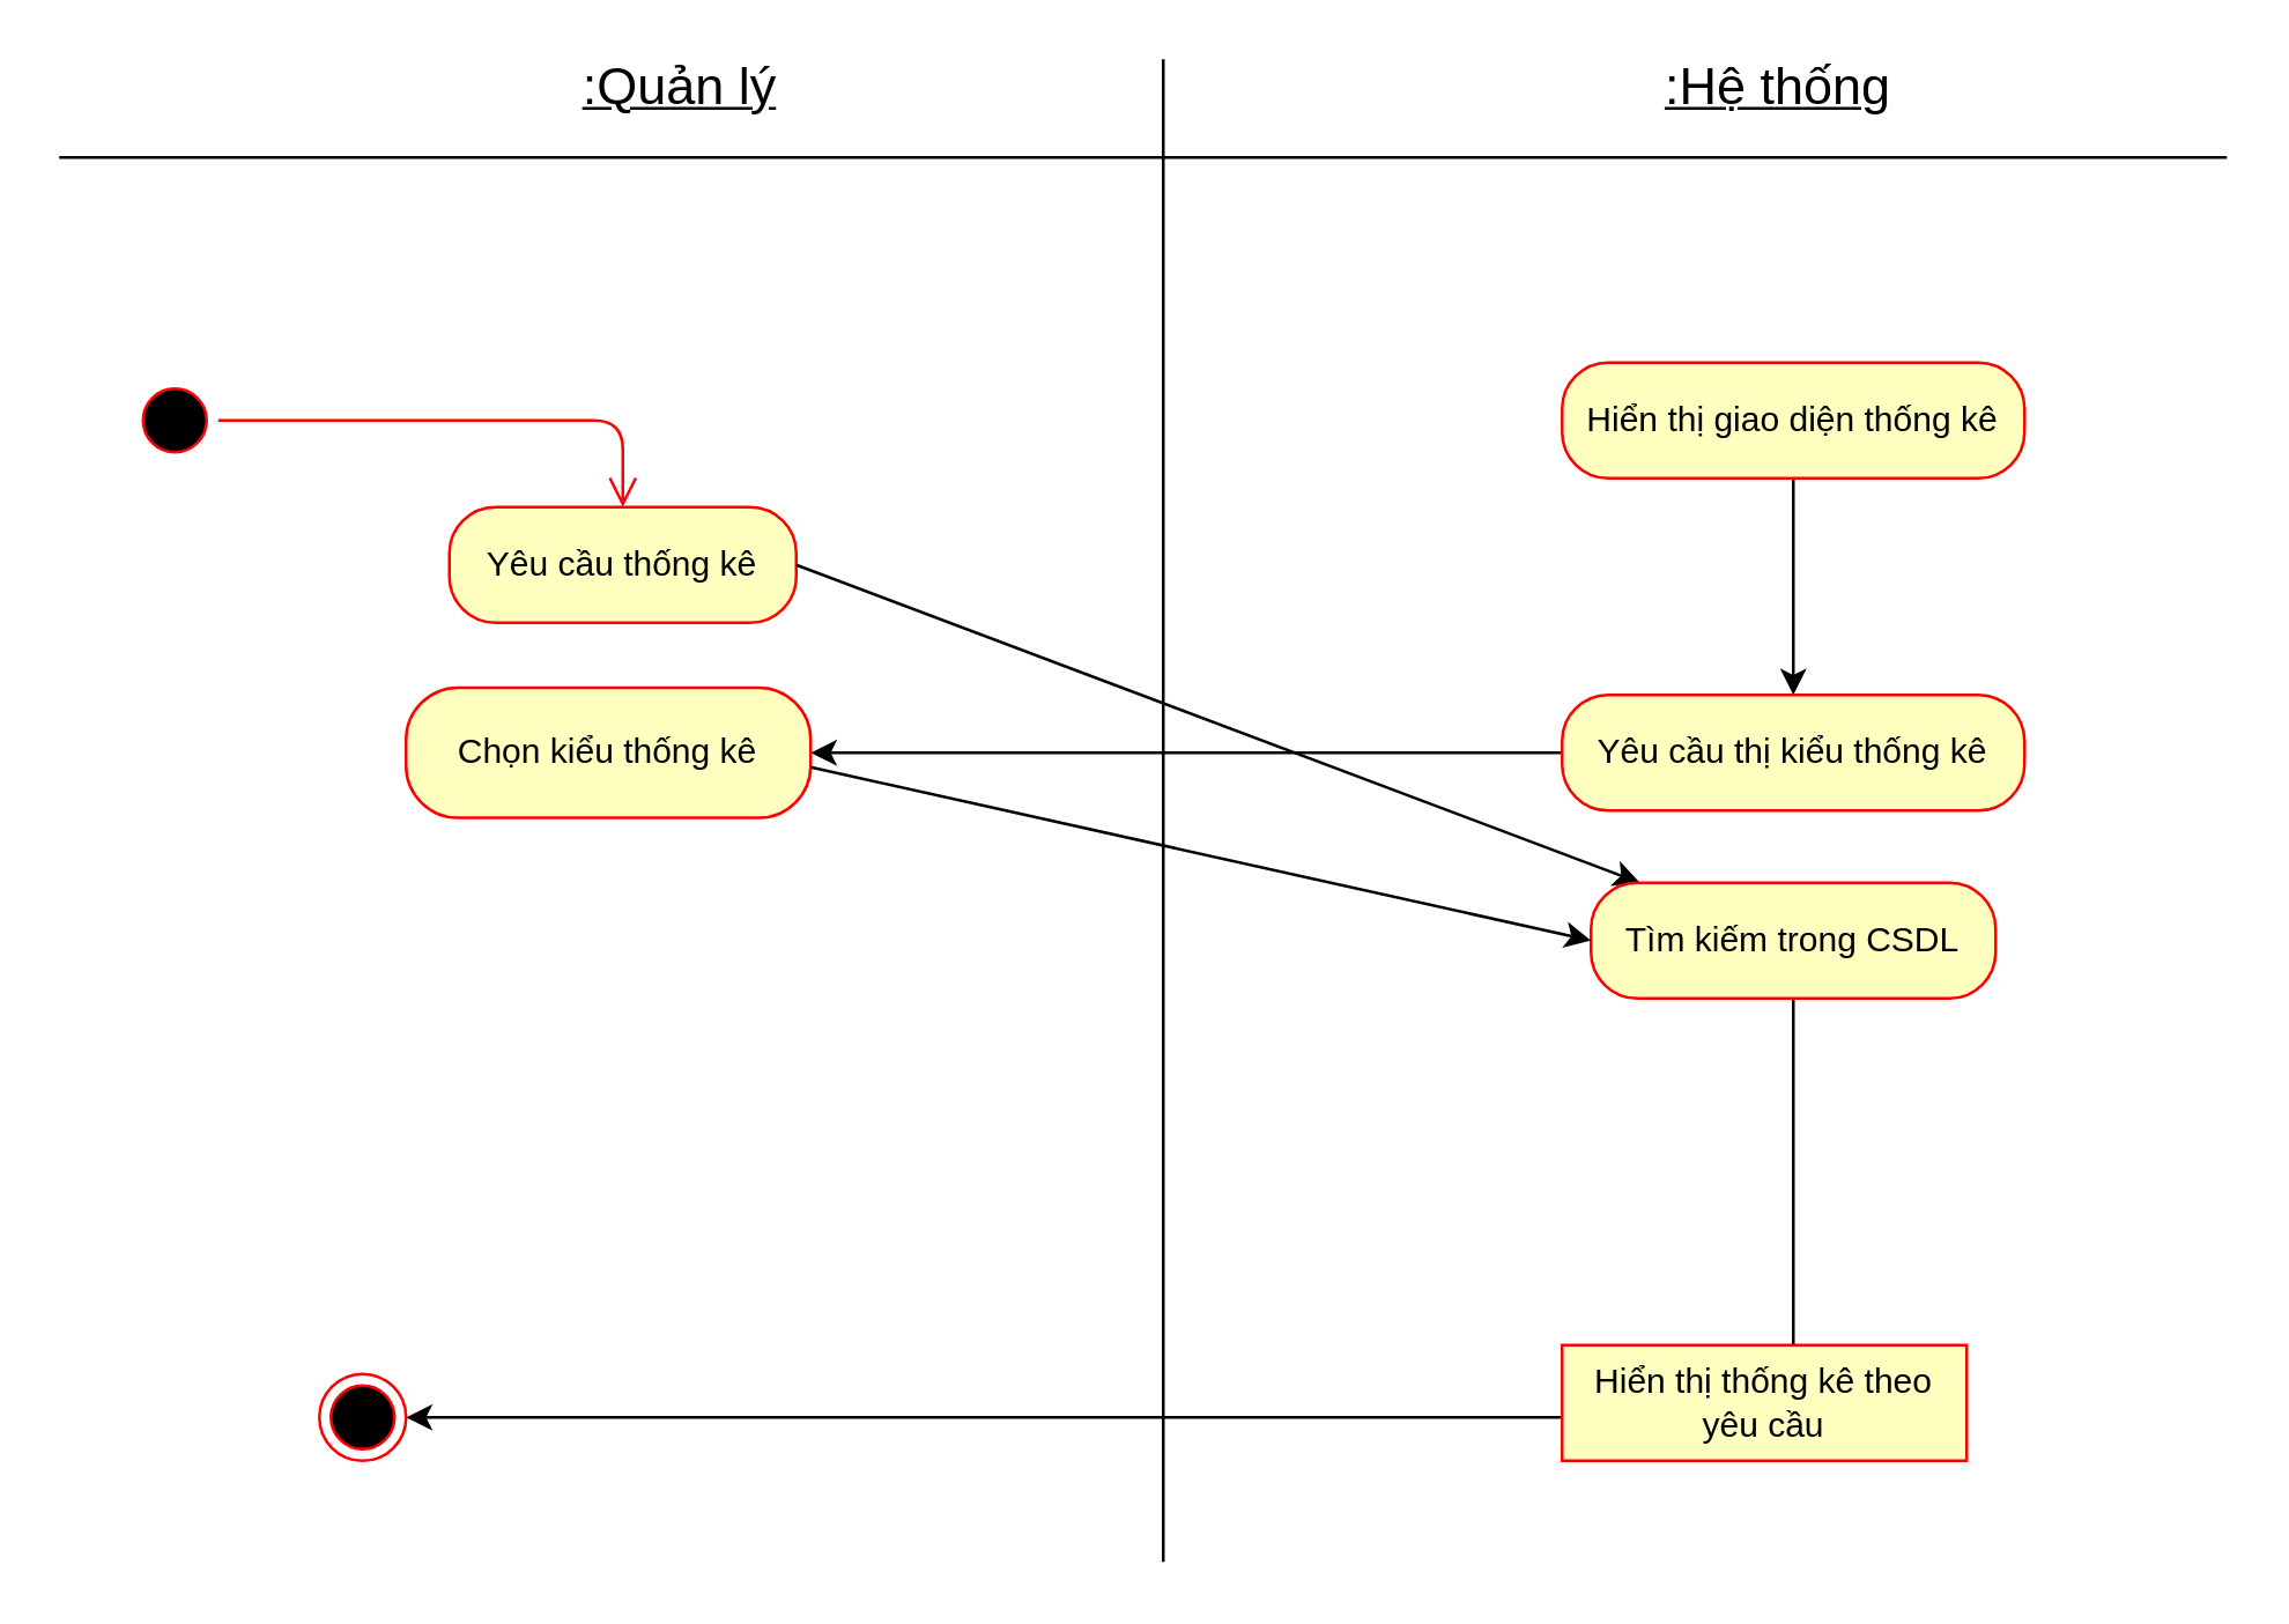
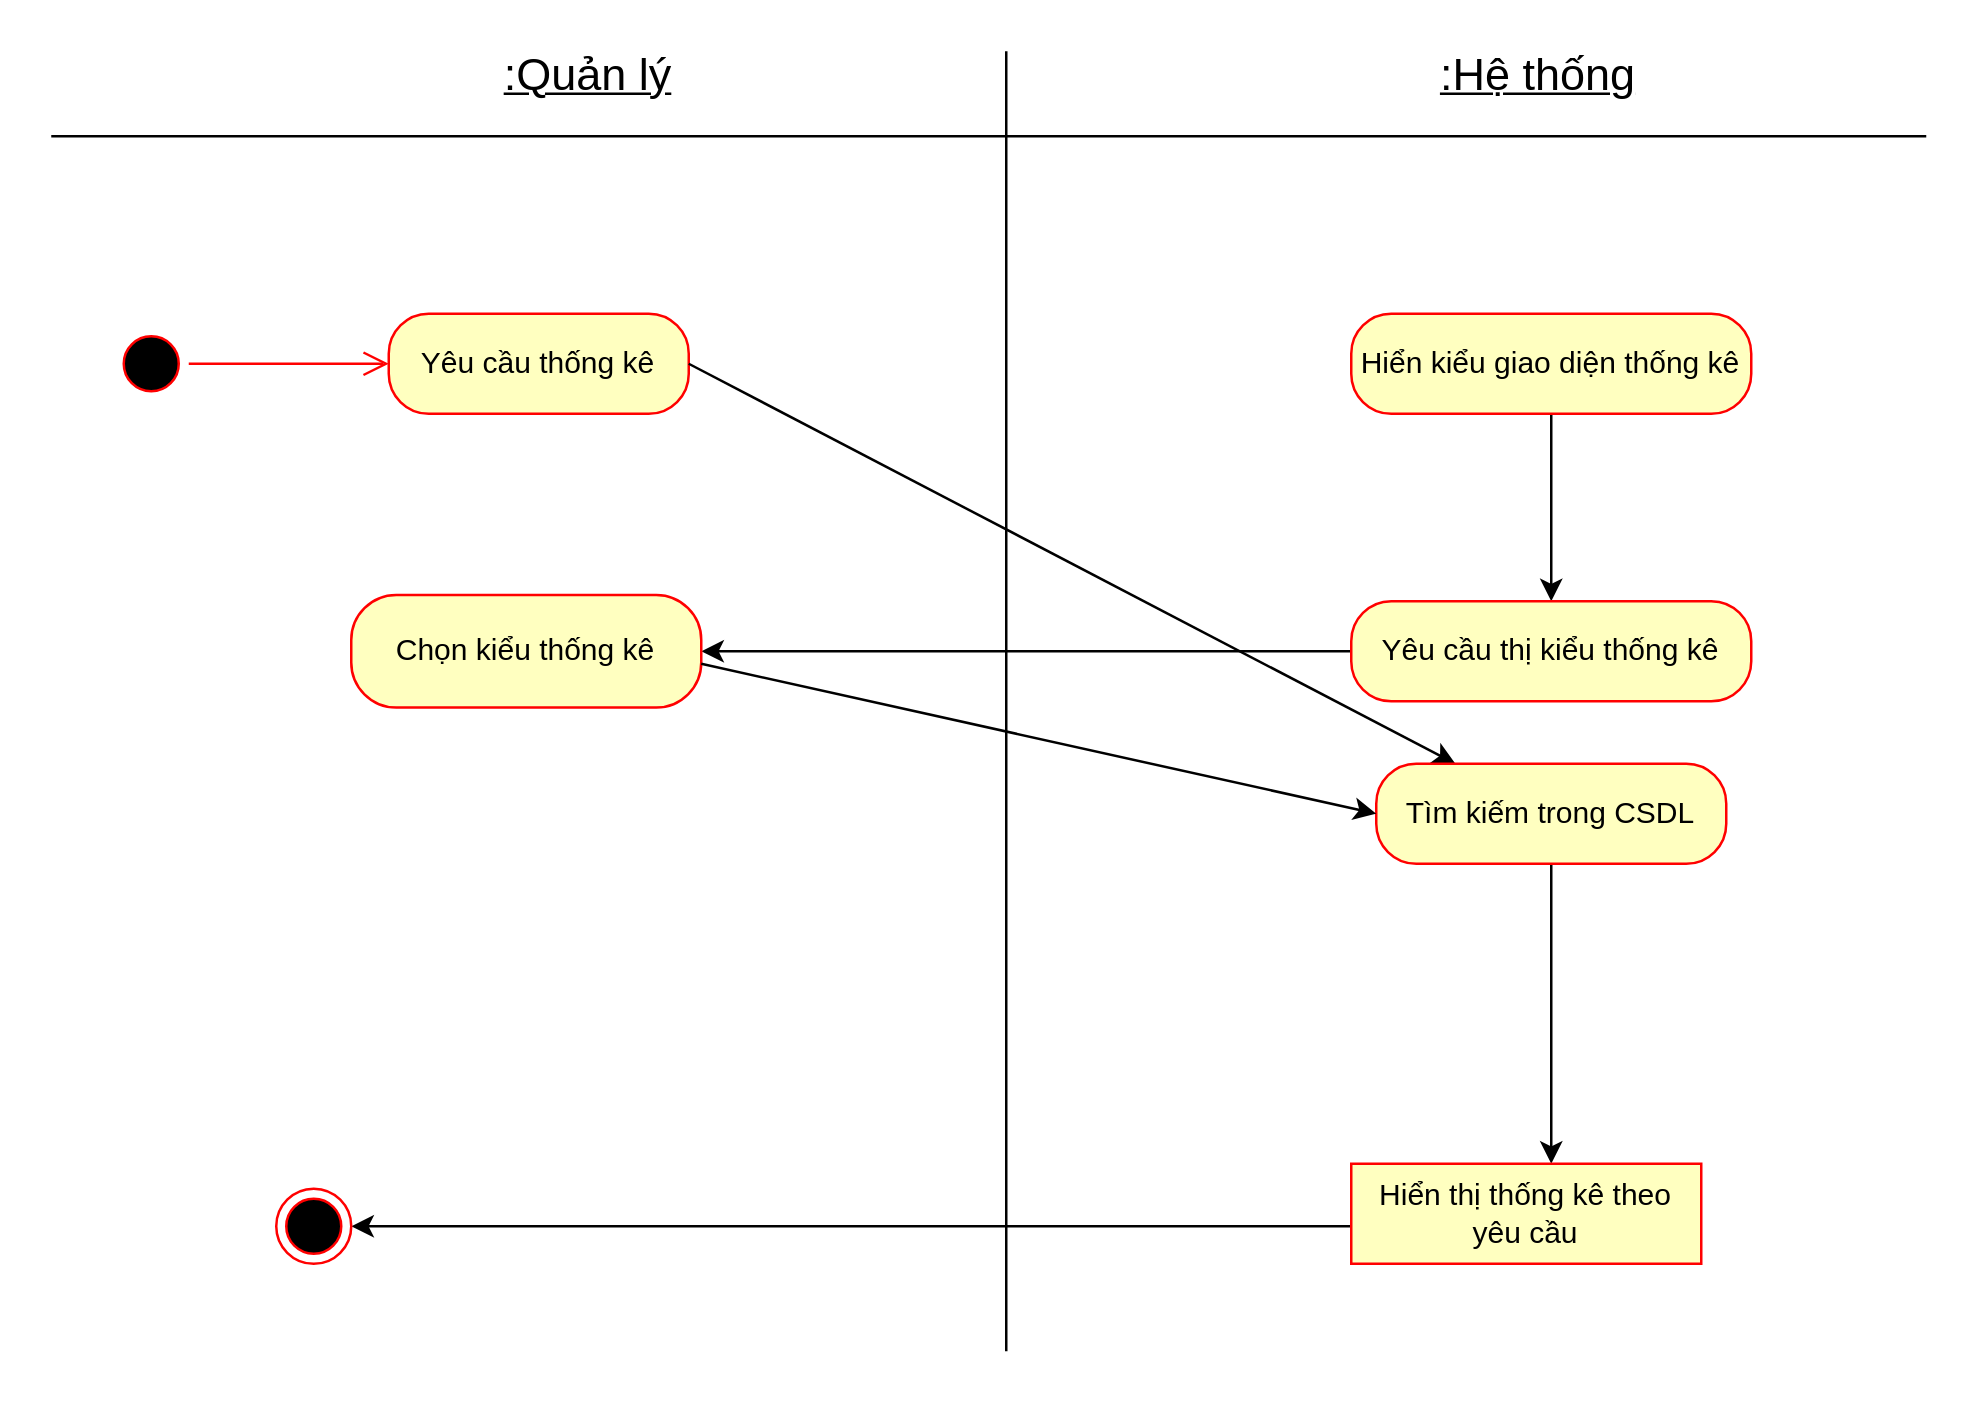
  <mxCell id="0" />
  <mxCell id="1" parent="0" />
  <mxCell id="2" value="" style="line;strokeWidth=1;fillColor=none;align=left;verticalAlign=middle;spacingTop=-1;spacingLeft=3;spacingRight=3;rotatable=0;labelPosition=right;points=[];portConstraint=eastwest;" parent="1" vertex="1"><mxGeometry x="20" y="50" width="750" height="8" as="geometry" /></mxCell>
  <mxCell id="3" value="" style="endArrow=none;html=1;strokeColor=#000000;fillColor=#171717;" parent="1" edge="1"><mxGeometry width="50" height="50" relative="1" as="geometry"><mxPoint x="402" y="540" as="sourcePoint" /><mxPoint x="402" y="20" as="targetPoint" /></mxGeometry></mxCell>
  <mxCell id="4" value="&lt;span style=&quot;font-size: 18px&quot;&gt;&lt;u&gt;:Quản lý&lt;/u&gt;&lt;/span&gt;" style="text;html=1;strokeColor=none;fillColor=none;align=center;verticalAlign=middle;whiteSpace=wrap;rounded=0;" parent="1" vertex="1"><mxGeometry x="180" y="20" width="110" height="20" as="geometry" /></mxCell>
  <mxCell id="5" value="&lt;u&gt;&lt;font style=&quot;font-size: 18px&quot;&gt;:Hệ thống&lt;/font&gt;&lt;/u&gt;" style="text;html=1;strokeColor=none;fillColor=none;align=center;verticalAlign=middle;whiteSpace=wrap;rounded=0;" parent="1" vertex="1"><mxGeometry x="570" y="20" width="90" height="20" as="geometry" /></mxCell>
  <mxCell id="6" value="" style="ellipse;html=1;shape=startState;fillColor=#000000;strokeColor=#ff0000;" parent="1" vertex="1"><mxGeometry x="45" y="130" width="30" height="30" as="geometry" /></mxCell>
  <mxCell id="7" value="" style="edgeStyle=orthogonalEdgeStyle;html=1;verticalAlign=bottom;endArrow=open;endSize=8;strokeColor=#ff0000;" parent="1" source="6" target="8" edge="1"><mxGeometry relative="1" as="geometry"><mxPoint x="150" y="180" as="targetPoint" /></mxGeometry></mxCell>
- <mxCell id="8" value="Yêu cầu thống kê" style="rounded=1;whiteSpace=wrap;html=1;arcSize=40;fontColor=#000000;fillColor=#ffffc0;strokeColor=#ff0000;" parent="1" vertex="1"><mxGeometry x="155" y="175" width="120" height="40" as="geometry" /></mxCell>
+ <mxCell id="8" value="Yêu cầu thống kê" style="rounded=1;whiteSpace=wrap;html=1;arcSize=40;fontColor=#000000;fillColor=#ffffc0;strokeColor=#ff0000;" parent="1" vertex="1"><mxGeometry x="155" y="125" width="120" height="40" as="geometry" /></mxCell>
  <mxCell id="9" value="" style="edgeStyle=orthogonalEdgeStyle;rounded=0;orthogonalLoop=1;jettySize=auto;html=1;" edge="1" parent="1" source="10" target="12"><mxGeometry relative="1" as="geometry" /></mxCell>
- <mxCell id="10" value="Hiển thị giao diện thống kê" style="rounded=1;whiteSpace=wrap;html=1;arcSize=40;fontColor=#000000;fillColor=#ffffc0;strokeColor=#ff0000;" parent="1" vertex="1"><mxGeometry x="540" y="125" width="160" height="40" as="geometry" /></mxCell>
+ <mxCell id="10" value="Hiển kiểu giao diện thống kê" style="rounded=1;whiteSpace=wrap;html=1;arcSize=40;fontColor=#000000;fillColor=#ffffc0;strokeColor=#ff0000;" parent="1" vertex="1"><mxGeometry x="540" y="125" width="160" height="40" as="geometry" /></mxCell>
  <mxCell id="11" value="" style="edgeStyle=orthogonalEdgeStyle;rounded=0;orthogonalLoop=1;jettySize=auto;html=1;" edge="1" parent="1" source="12" target="13"><mxGeometry relative="1" as="geometry" /></mxCell>
  <mxCell id="12" value="Yêu cầu thị kiểu thống kê" style="rounded=1;whiteSpace=wrap;html=1;arcSize=40;fontColor=#000000;fillColor=#ffffc0;strokeColor=#ff0000;" vertex="1" parent="1"><mxGeometry x="540" y="240" width="160" height="40" as="geometry" /></mxCell>
  <mxCell id="13" value="Chọn kiểu thống kê" style="rounded=1;whiteSpace=wrap;html=1;arcSize=40;fontColor=#000000;fillColor=#ffffc0;strokeColor=#ff0000;" vertex="1" parent="1"><mxGeometry x="140" y="237.5" width="140" height="45" as="geometry" /></mxCell>
  <mxCell id="14" value="" style="endArrow=classic;html=1;exitX=1;exitY=0.5;exitDx=0;exitDy=0;" parent="1" source="8" target="16" edge="1"><mxGeometry width="50" height="50" relative="1" as="geometry"><mxPoint x="20" y="470" as="sourcePoint" /><mxPoint x="70" y="420" as="targetPoint" /></mxGeometry></mxCell>
- <mxCell id="15" value="" style="edgeStyle=orthogonalEdgeStyle;rounded=0;orthogonalLoop=1;jettySize=auto;html=1;strokeColor=#000000;fillColor=#171717;endArrow=none;" parent="1" source="16" target="18" edge="1"><mxGeometry relative="1" as="geometry"><Array as="points"><mxPoint x="640" y="490" /></Array></mxGeometry></mxCell>
+ <mxCell id="15" value="" style="edgeStyle=orthogonalEdgeStyle;rounded=0;orthogonalLoop=1;jettySize=auto;html=1;strokeColor=#000000;fillColor=#171717;" parent="1" source="16" target="18" edge="1"><mxGeometry relative="1" as="geometry"><Array as="points"><mxPoint x="640" y="490" /></Array></mxGeometry></mxCell>
  <mxCell id="16" value="Tìm kiếm trong CSDL" style="rounded=1;whiteSpace=wrap;html=1;arcSize=40;fontColor=#000000;fillColor=#ffffc0;strokeColor=#ff0000;" parent="1" vertex="1"><mxGeometry x="550" y="305" width="140" height="40" as="geometry" /></mxCell>
  <mxCell id="17" value="" style="edgeStyle=orthogonalEdgeStyle;rounded=0;orthogonalLoop=1;jettySize=auto;html=1;strokeColor=#000000;fillColor=#171717;" parent="1" source="18" target="19" edge="1"><mxGeometry relative="1" as="geometry"><mxPoint x="125" y="490" as="targetPoint" /><Array as="points"><mxPoint x="430" y="490" /><mxPoint x="430" y="490" /></Array></mxGeometry></mxCell>
  <mxCell id="18" value="Hiển thị thống kê theo yêu cầu" style="whiteSpace=wrap;html=1;arcSize=40;fontColor=#000000;fillColor=#ffffc0;strokeColor=#ff0000;rounded=0;" parent="1" vertex="1"><mxGeometry x="540" y="465" width="140" height="40" as="geometry" /></mxCell>
  <mxCell id="19" value="" style="ellipse;html=1;shape=endState;fillColor=#000000;strokeColor=#ff0000;" parent="1" vertex="1"><mxGeometry x="110" y="475" width="30" height="30" as="geometry" /></mxCell>
  <mxCell id="20" value="" style="endArrow=classic;html=1;strokeColor=#000000;fillColor=#171717;entryX=0;entryY=0.5;entryDx=0;entryDy=0;exitX=1;exitY=0.5;exitDx=0;exitDy=0;" parent="1" target="16" edge="1"><mxGeometry width="50" height="50" relative="1" as="geometry"><mxPoint x="280" y="265" as="sourcePoint" /><mxPoint x="280" y="340" as="targetPoint" /></mxGeometry></mxCell>
